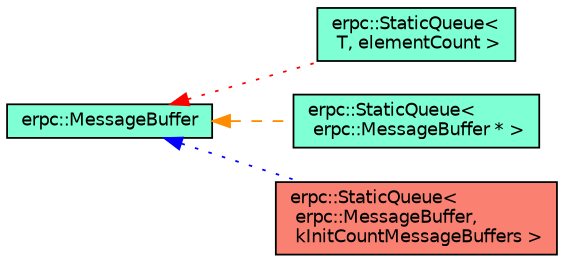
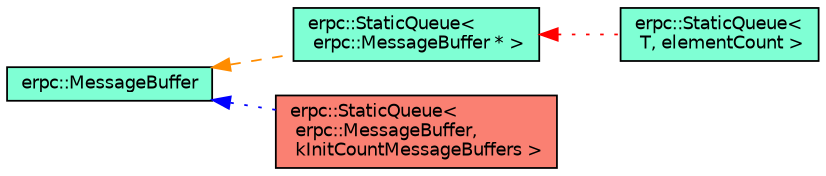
  digraph {
    rankdir=LR
    node [color=black fillcolor=aquamarine fontname=Helvetica fontsize=10 shape=record style=filled]
    edge [dir=back fontname=Helvetica fontsize=10 labelfontname=Helvetica labelfontsize=10 style=dotted]
    n1 [height=0.2 label="erpc::MessageBuffer" width=0.4]
    n2 [height=0.2 label="erpc::StaticQueue\<\l T, elementCount \>" width=0.4]
    n3 [height=0.2 label="erpc::StaticQueue\<\l erpc::MessageBuffer * \>" width=0.4]
    n4 [fillcolor=salmon height=0.2 label="erpc::StaticQueue\<\l erpc::MessageBuffer,\l kInitCountMessageBuffers \>" width=0.4]
-   n1 -> n2 [color=red]
+   n3 -> n2 [color=red]
    n1 -> n3 [color=darkorange style=dashed]
    n1 -> n4 [color=blue]
  }
